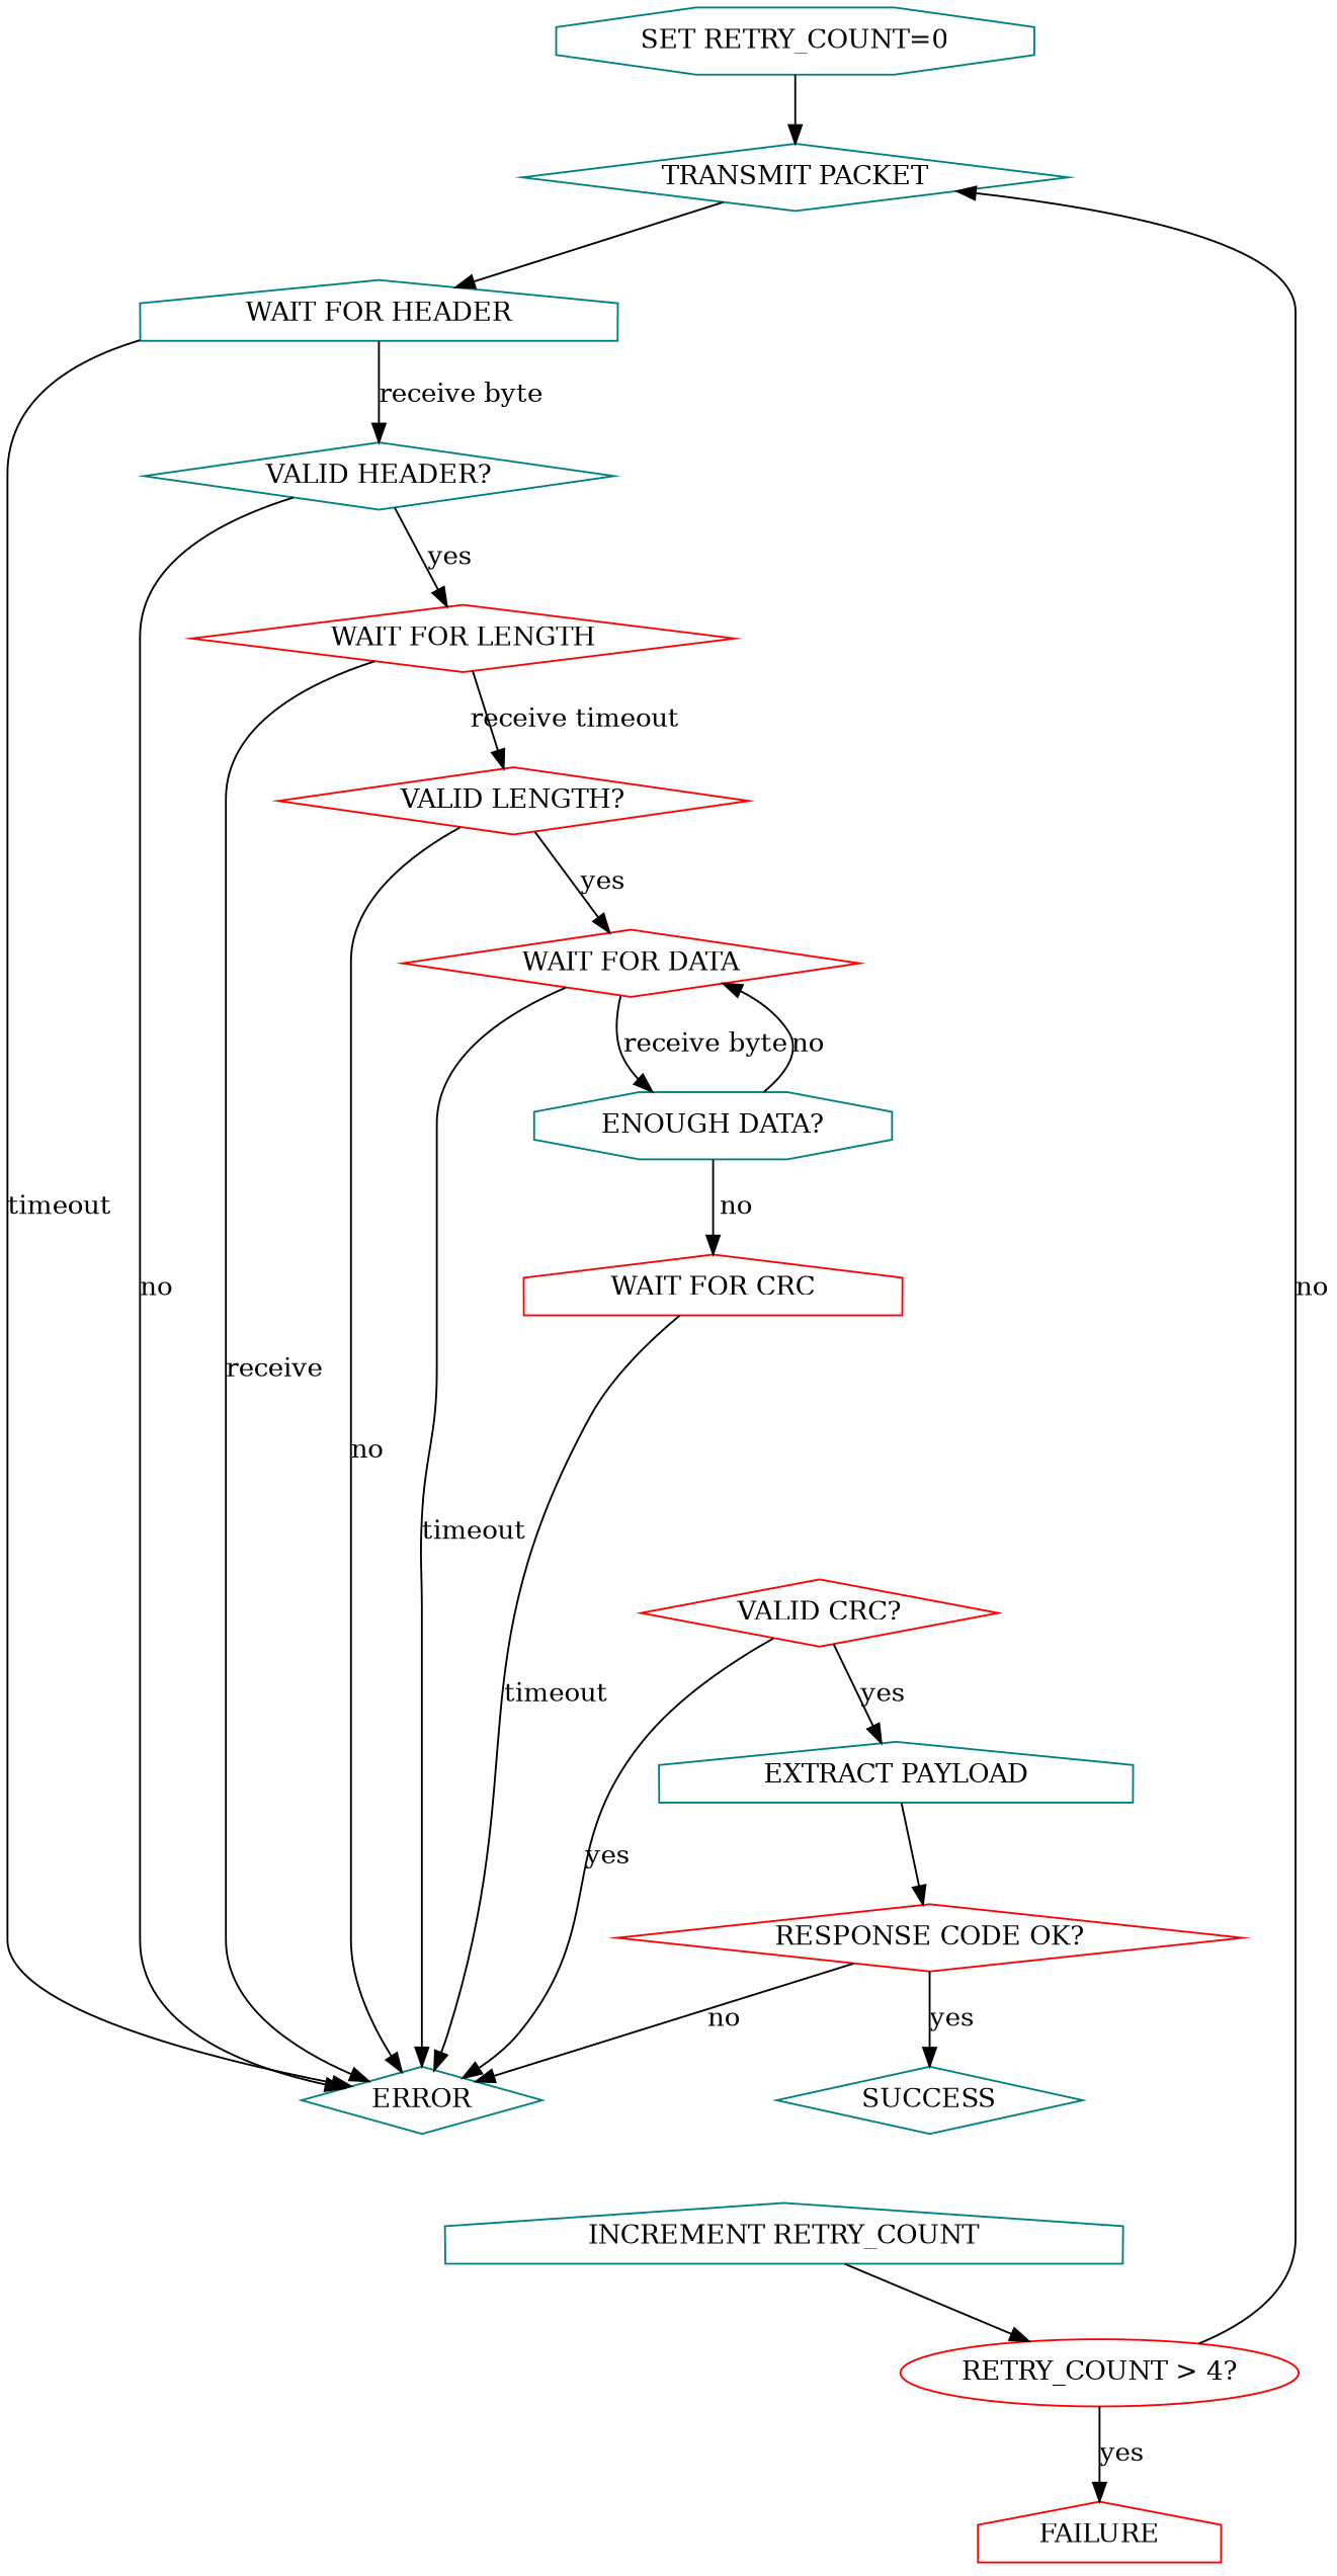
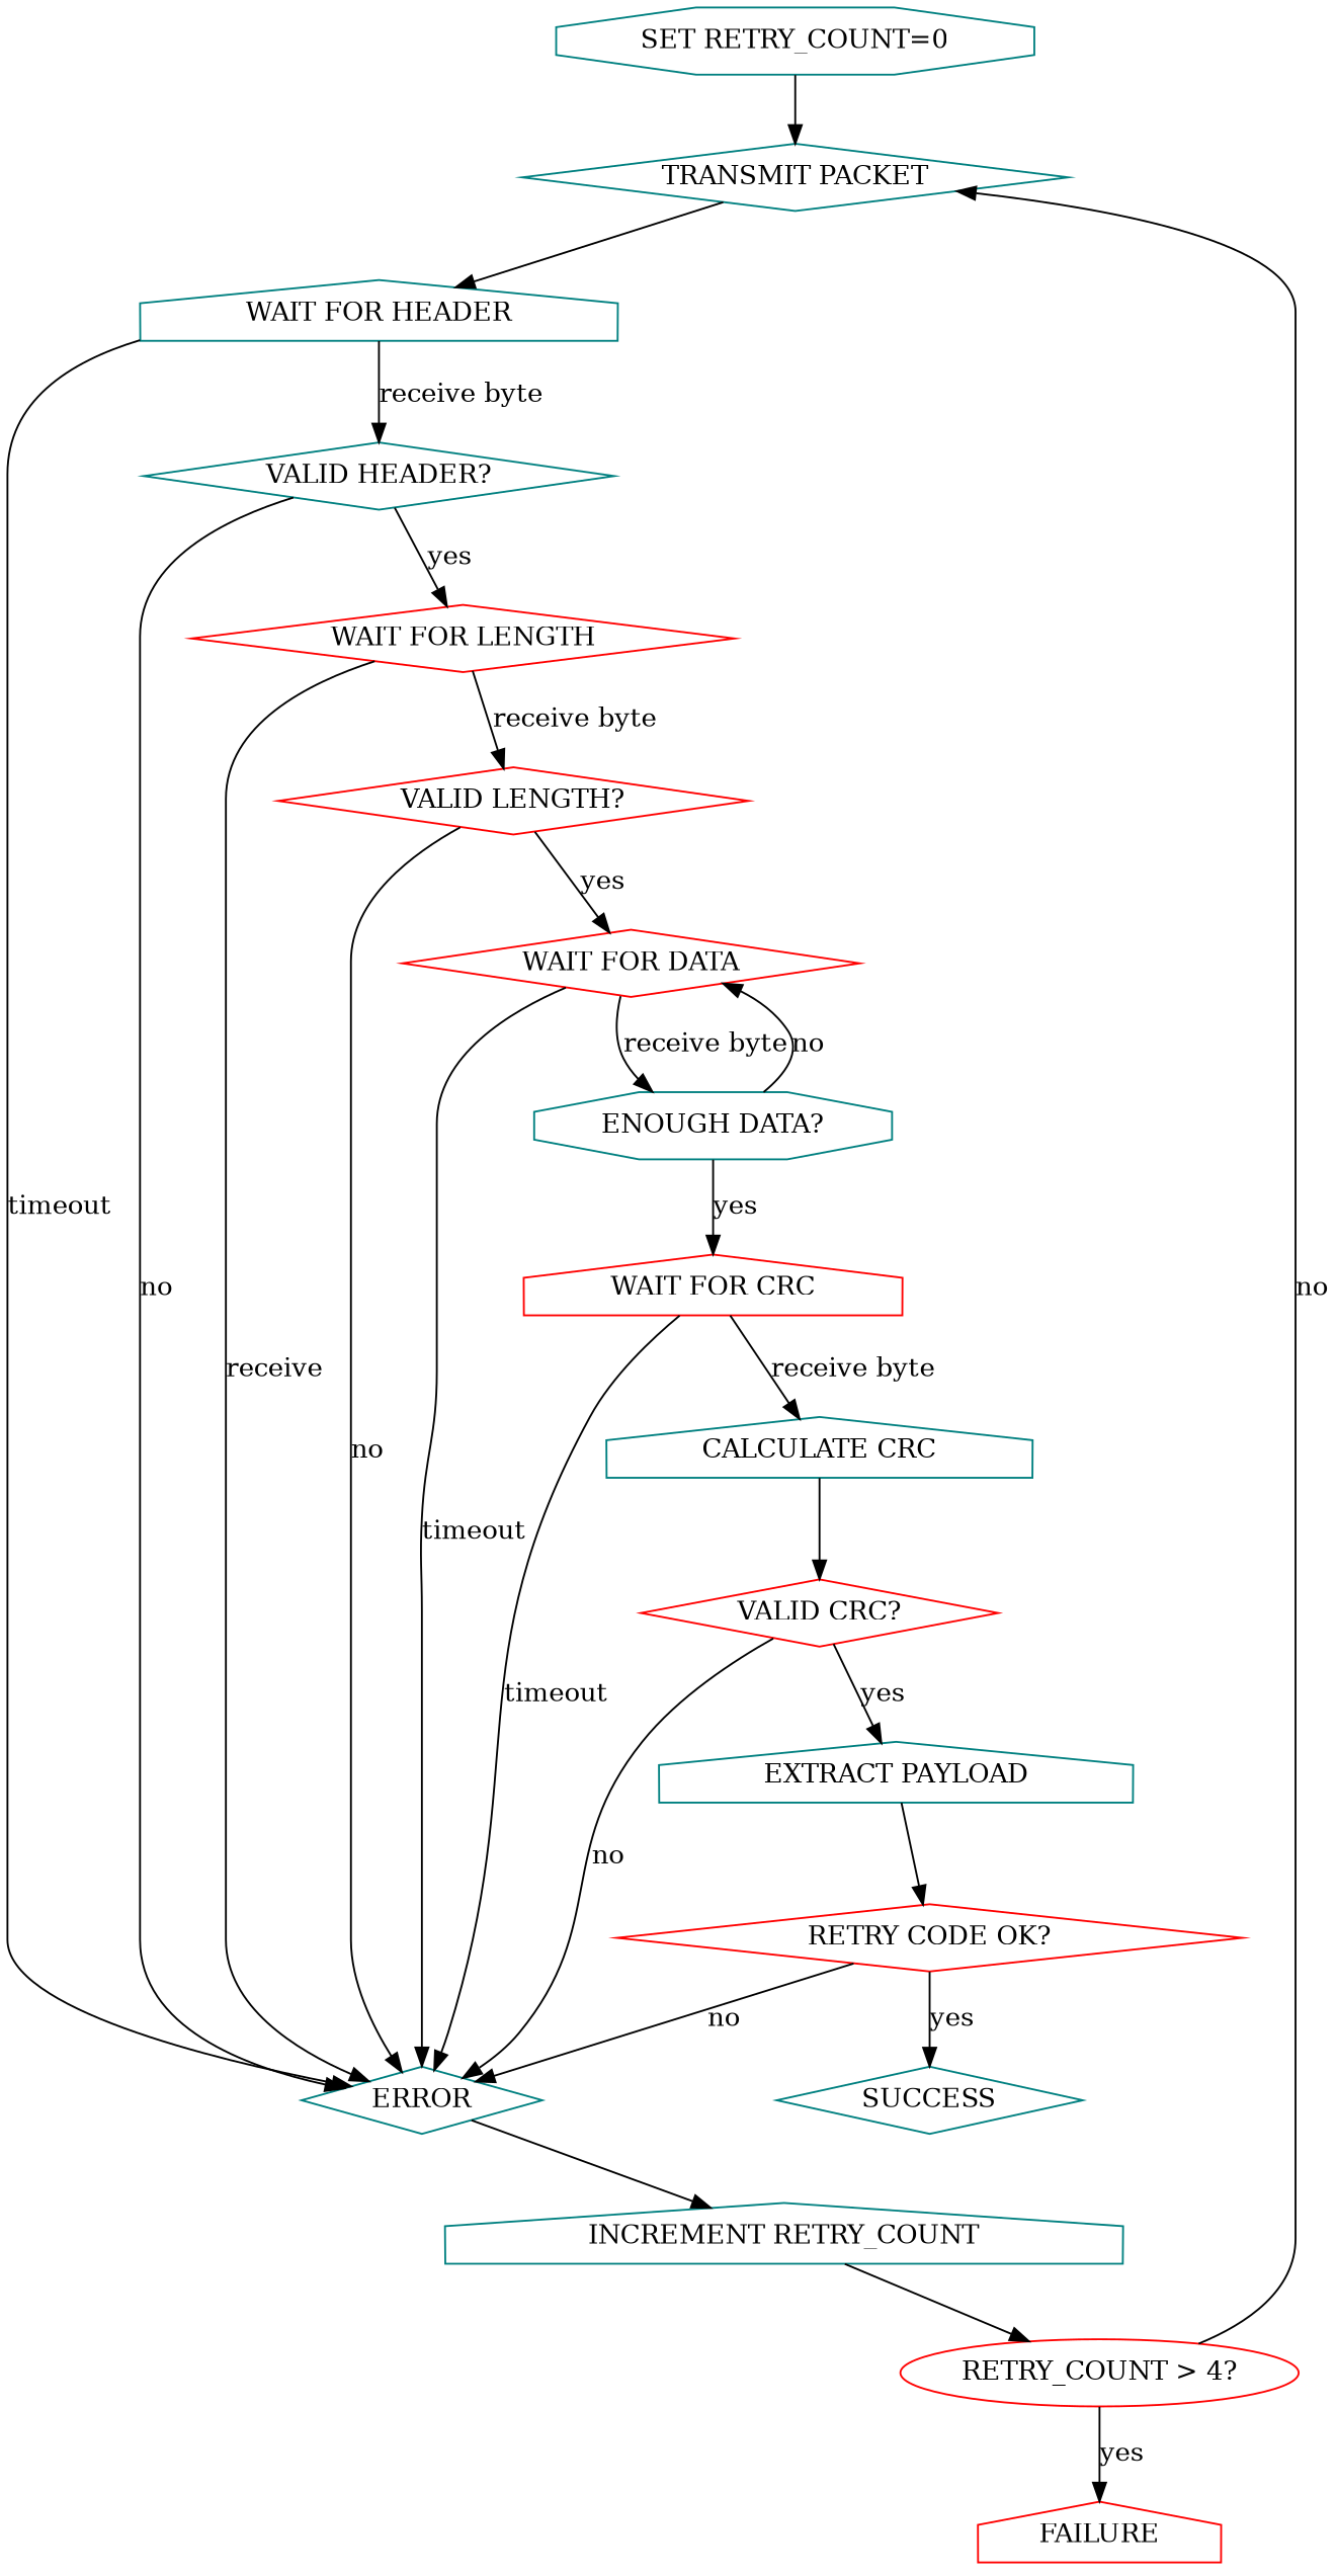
  digraph {
    node [color=teal shape=diamond]
    "SET RETRY_COUNT=0" [shape=octagon]
    "TRANSMIT PACKET"
    "WAIT FOR HEADER" [shape=house]
    ERROR
    "VALID HEADER?"
    "INCREMENT RETRY_COUNT" [shape=house]
    "WAIT FOR LENGTH" [color=red]
    "RETRY_COUNT > 4?" [color=red shape=ellipse]
    "VALID LENGTH?" [color=red]
    "WAIT FOR DATA" [color=red]
    "ENOUGH DATA?" [shape=octagon]
    "WAIT FOR CRC" [color=red shape=house]
+   "CALCULATE CRC" [shape=house]
    "VALID CRC?" [color=red]
    "EXTRACT PAYLOAD" [shape=house]
-   "RESPONSE CODE OK?" [color=red]
+   "RESPONSE CODE OK?" [color=red label="RETRY CODE OK?"]
    SUCCESS
    FAILURE [color=red shape=house]
    "SET RETRY_COUNT=0" -> "TRANSMIT PACKET"
    "TRANSMIT PACKET" -> "WAIT FOR HEADER"
    "WAIT FOR HEADER" -> ERROR [label=timeout]
    "WAIT FOR HEADER" -> "VALID HEADER?" [label="receive byte"]
+   ERROR -> "INCREMENT RETRY_COUNT"
    "VALID HEADER?" -> ERROR [label=no]
    "VALID HEADER?" -> "WAIT FOR LENGTH" [label=yes]
    "INCREMENT RETRY_COUNT" -> "RETRY_COUNT > 4?"
    "WAIT FOR LENGTH" -> ERROR [label=receive]
-   "WAIT FOR LENGTH" -> "VALID LENGTH?" [label="receive timeout"]
+   "WAIT FOR LENGTH" -> "VALID LENGTH?" [label="receive byte"]
    "RETRY_COUNT > 4?" -> "TRANSMIT PACKET" [label=no]
    "RETRY_COUNT > 4?" -> FAILURE [label=yes]
    "VALID LENGTH?" -> ERROR [label=no]
    "VALID LENGTH?" -> "WAIT FOR DATA" [label=yes]
    "WAIT FOR DATA" -> ERROR [label=timeout]
    "WAIT FOR DATA" -> "ENOUGH DATA?" [label="receive byte"]
    "ENOUGH DATA?" -> "WAIT FOR DATA" [label=no]
-   "ENOUGH DATA?" -> "WAIT FOR CRC" [label=no]
+   "ENOUGH DATA?" -> "WAIT FOR CRC" [label=yes]
    "WAIT FOR CRC" -> ERROR [label=timeout]
-   "VALID CRC?" -> ERROR [label=yes]
+   "WAIT FOR CRC" -> "CALCULATE CRC" [label="receive byte"]
+   "CALCULATE CRC" -> "VALID CRC?"
+   "VALID CRC?" -> ERROR [label=no]
    "VALID CRC?" -> "EXTRACT PAYLOAD" [label=yes]
    "EXTRACT PAYLOAD" -> "RESPONSE CODE OK?"
    "RESPONSE CODE OK?" -> ERROR [label=no]
    "RESPONSE CODE OK?" -> SUCCESS [label=yes]
  }
